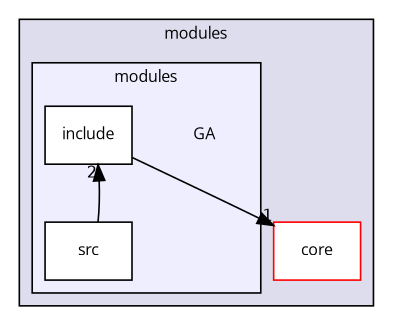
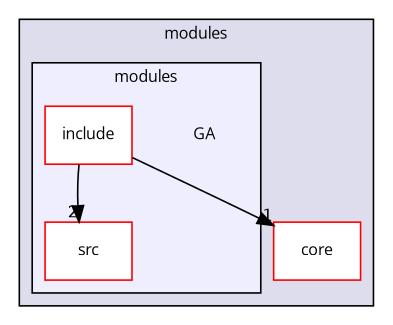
  digraph {
    compound=true
    fontname="Open Sans"
    node [fontname="Open Sans" fontsize=10 shape=box fillcolor=white style=filled]
    edge [labeldistance=1.5 labelfontname=Helvetica labelfontsize=10 fontname="Open Sans"]
    n1 [label=GA shape=plaintext fillcolor="" style=""]
-   n2 [color=black label=include]
-   n3 [label=src]
+   n2 [color=red label=include]
+   n3 [label=src color=red]
    n4 [color=red label=core]
    subgraph cluster_1 {
      bgcolor="#ddddee"
      fontsize=10
      label=modules
      pencolor=black
      n4
      subgraph cluster_2 {
        bgcolor="#eeeeff"
        fontsize=10
        pencolor=black
        n1
        n2
        n3
      }
    }
    n2 -> n4 [headlabel=1]
-   n3 -> n2 [headlabel=2]
+   n2 -> n3 [headlabel=2]
  }
